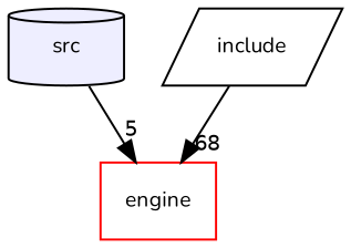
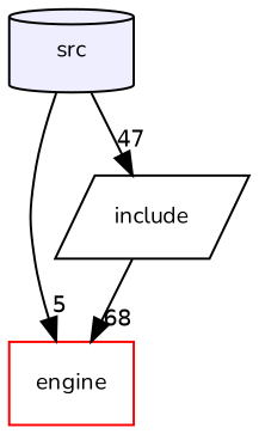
  digraph {
    compound=true
    fontname=Nunito
    node [fontname=Nunito fontsize=10 style=filled]
    edge [fontname=Nunito labeldistance=1.5 labelfontname=Helvetica labelfontsize=10]
    n1 [fillcolor="#eeeeff" label=src pencolor=black shape=cylinder]
    n2 [color=red fillcolor=white label=engine shape=box]
    n3 [label=include shape=parallelogram style=""]
    n1 -> n2 [headlabel=5]
+   n1 -> n3 [headlabel=47]
    n3 -> n2 [headlabel=68]
  }
